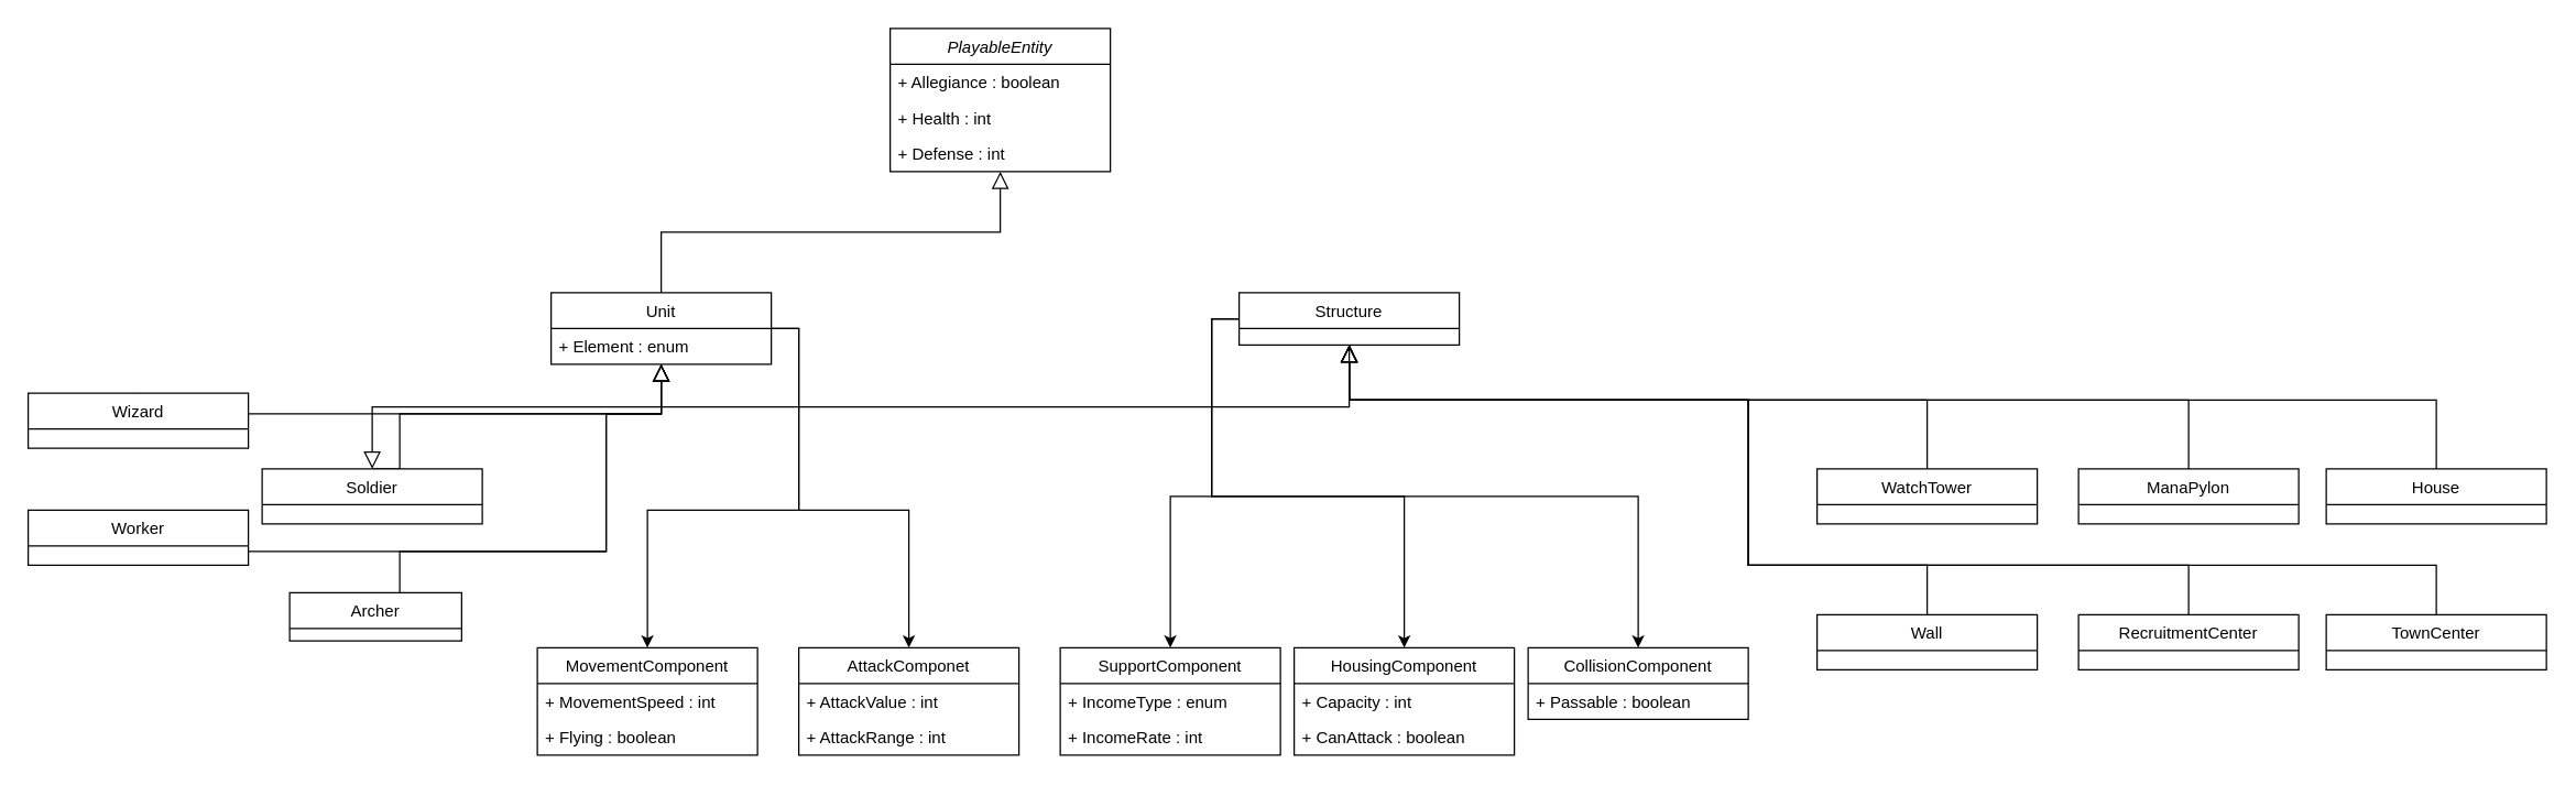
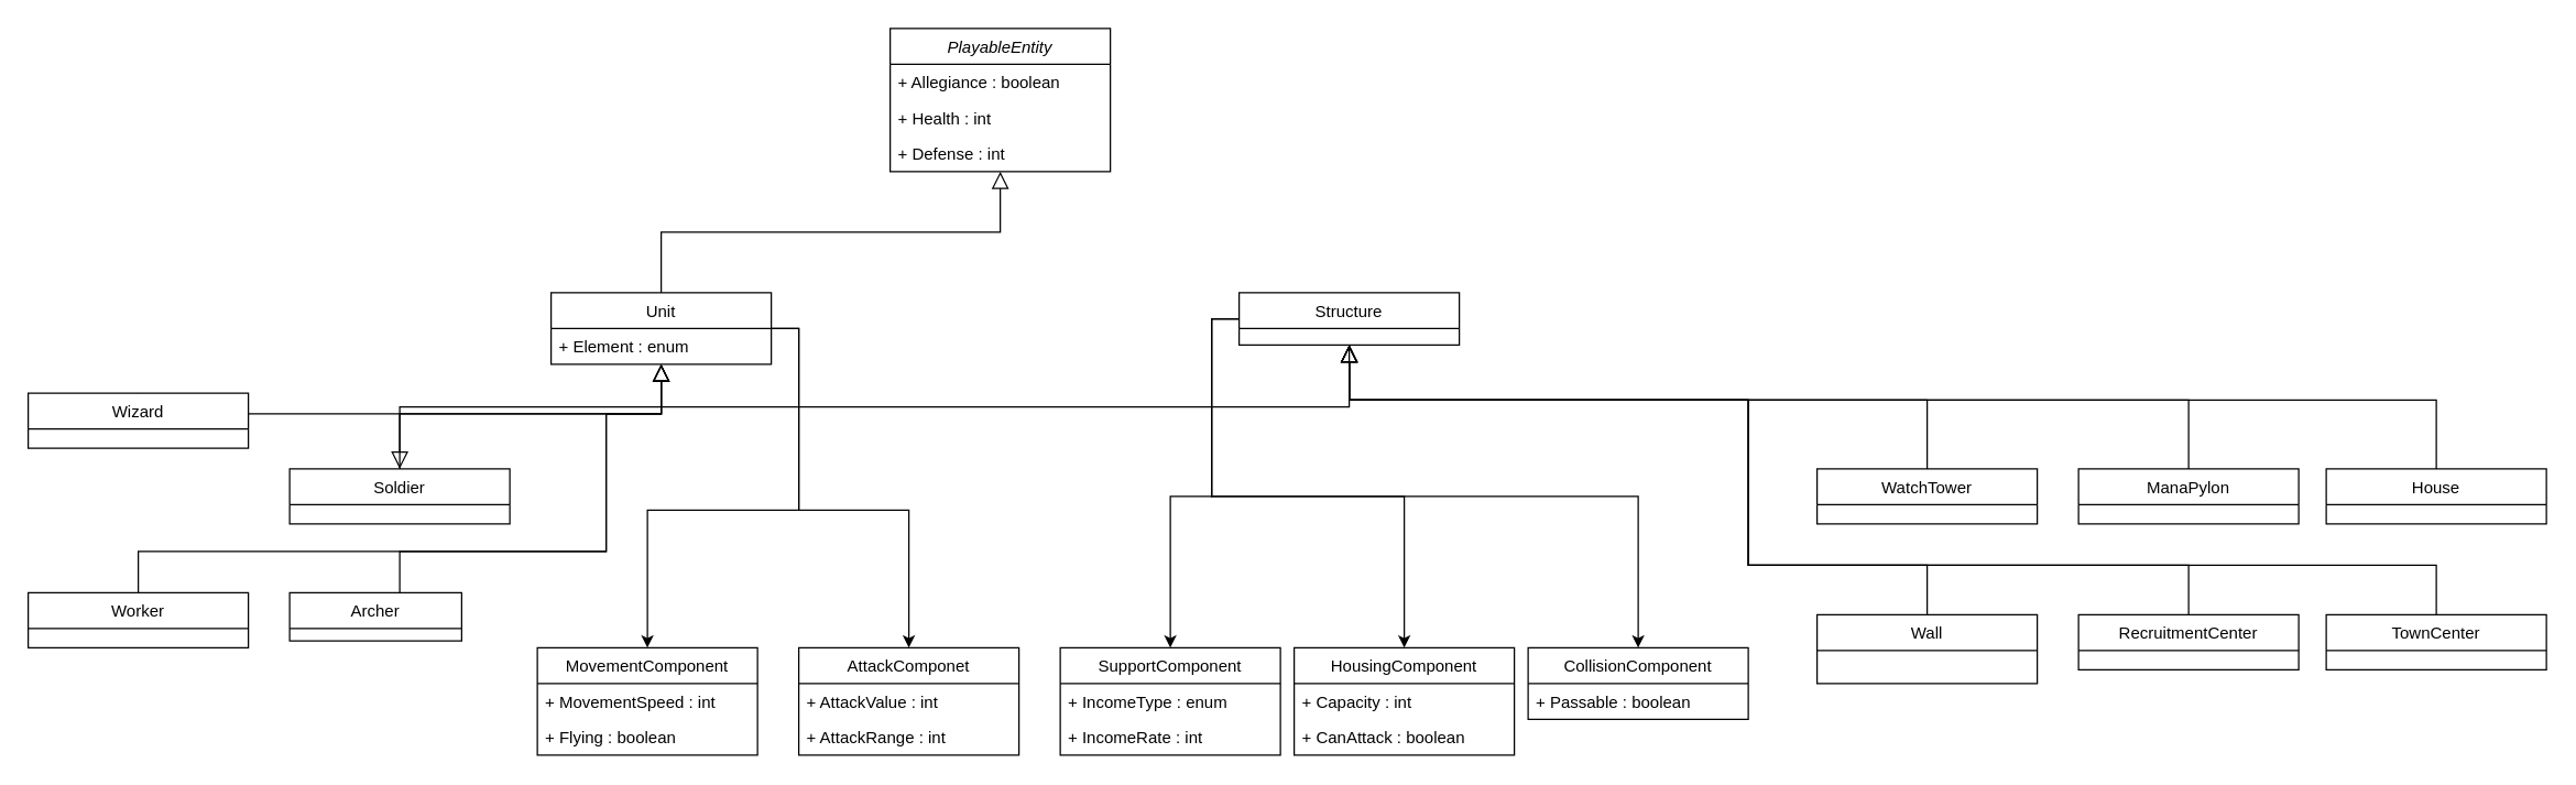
  <mxCell id="0" />
  <mxCell id="1" parent="0" />
  <mxCell id="2" value="PlayableEntity" style="swimlane;fontStyle=2;align=center;verticalAlign=top;childLayout=stackLayout;horizontal=1;startSize=26;horizontalStack=0;resizeParent=1;resizeLast=0;collapsible=1;marginBottom=0;rounded=0;shadow=0;strokeWidth=1;" parent="1" vertex="1"><mxGeometry x="646.41" y="20" width="160" height="104" as="geometry"><mxRectangle x="230" y="140" width="160" height="26" as="alternateBounds" /></mxGeometry></mxCell>
  <mxCell id="3" value="+ Allegiance : boolean" style="text;align=left;verticalAlign=top;spacingLeft=4;spacingRight=4;overflow=hidden;rotatable=0;points=[[0,0.5],[1,0.5]];portConstraint=eastwest;" parent="2" vertex="1"><mxGeometry y="26" width="160" height="26" as="geometry" /></mxCell>
  <mxCell id="4" value="+ Health : int" style="text;align=left;verticalAlign=top;spacingLeft=4;spacingRight=4;overflow=hidden;rotatable=0;points=[[0,0.5],[1,0.5]];portConstraint=eastwest;rounded=0;shadow=0;html=0;" parent="2" vertex="1"><mxGeometry y="52" width="160" height="26" as="geometry" /></mxCell>
  <mxCell id="5" value="+ Defense : int" style="text;align=left;verticalAlign=top;spacingLeft=4;spacingRight=4;overflow=hidden;rotatable=0;points=[[0,0.5],[1,0.5]];portConstraint=eastwest;rounded=0;shadow=0;html=0;" parent="2" vertex="1"><mxGeometry y="78" width="160" height="26" as="geometry" /></mxCell>
  <mxCell id="6" style="edgeStyle=orthogonalEdgeStyle;rounded=0;orthogonalLoop=1;jettySize=auto;html=1;exitX=1;exitY=0.5;exitDx=0;exitDy=0;entryX=0.5;entryY=0;entryDx=0;entryDy=0;endArrow=classic;endFill=1;endSize=6;" edge="1" parent="1" source="10" target="24"><mxGeometry relative="1" as="geometry"><Array as="points"><mxPoint x="580" y="238" /><mxPoint x="580" y="370" /><mxPoint x="660" y="370" /></Array></mxGeometry></mxCell>
  <mxCell id="7" style="edgeStyle=orthogonalEdgeStyle;rounded=0;orthogonalLoop=1;jettySize=auto;html=1;exitX=1;exitY=0.5;exitDx=0;exitDy=0;entryX=0.5;entryY=0;entryDx=0;entryDy=0;endArrow=classic;endFill=1;endSize=6;" edge="1" parent="1" source="10" target="27"><mxGeometry relative="1" as="geometry"><Array as="points"><mxPoint x="580" y="238" /><mxPoint x="580" y="370" /><mxPoint x="470" y="370" /></Array></mxGeometry></mxCell>
  <mxCell id="8" style="edgeStyle=orthogonalEdgeStyle;rounded=0;orthogonalLoop=1;jettySize=auto;html=1;exitX=0.5;exitY=1;exitDx=0;exitDy=0;endArrow=none;endFill=0;endSize=10;startArrow=block;startFill=0;startSize=10;jumpStyle=none;" edge="1" parent="1" source="10" target="41"><mxGeometry relative="1" as="geometry"><Array as="points"><mxPoint x="480" y="300" /><mxPoint x="440" y="300" /><mxPoint x="440" y="400" /><mxPoint x="290" y="400" /></Array></mxGeometry></mxCell>
  <mxCell id="9" style="edgeStyle=orthogonalEdgeStyle;rounded=0;orthogonalLoop=1;jettySize=auto;html=1;exitX=0.5;exitY=1;exitDx=0;exitDy=0;endArrow=none;endFill=0;endSize=10;startSize=10;startArrow=block;startFill=0;" edge="1" parent="1" source="10" target="38"><mxGeometry relative="1" as="geometry"><Array as="points"><mxPoint x="480" y="300" /><mxPoint x="440" y="300" /><mxPoint x="440" y="400" /><mxPoint x="100" y="400" /></Array></mxGeometry></mxCell>
  <mxCell id="10" value="Unit" style="swimlane;fontStyle=0;align=center;verticalAlign=top;childLayout=stackLayout;horizontal=1;startSize=26;horizontalStack=0;resizeParent=1;resizeLast=0;collapsible=1;marginBottom=0;rounded=0;shadow=0;strokeWidth=1;" parent="1" vertex="1"><mxGeometry x="400" y="212" width="160" height="52" as="geometry"><mxRectangle x="130" y="380" width="160" height="26" as="alternateBounds" /></mxGeometry></mxCell>
  <mxCell id="11" value="+ Element : enum" style="text;strokeColor=none;fillColor=none;align=left;verticalAlign=top;spacingLeft=4;spacingRight=4;overflow=hidden;rotatable=0;points=[[0,0.5],[1,0.5]];portConstraint=eastwest;" vertex="1" parent="10"><mxGeometry y="26" width="160" height="26" as="geometry" /></mxCell>
  <mxCell id="12" value="" style="endArrow=block;endSize=10;endFill=0;shadow=0;strokeWidth=1;rounded=0;edgeStyle=elbowEdgeStyle;elbow=vertical;" parent="1" source="10" target="2" edge="1"><mxGeometry width="160" relative="1" as="geometry"><mxPoint x="526.41" y="193" as="sourcePoint" /><mxPoint x="526.41" y="193" as="targetPoint" /></mxGeometry></mxCell>
  <mxCell id="13" style="edgeStyle=orthogonalEdgeStyle;rounded=0;orthogonalLoop=1;jettySize=auto;html=1;exitX=0;exitY=0.5;exitDx=0;exitDy=0;entryX=0.5;entryY=0;entryDx=0;entryDy=0;endArrow=classic;endFill=1;endSize=6;" edge="1" parent="1" source="22" target="33"><mxGeometry relative="1" as="geometry"><Array as="points"><mxPoint x="880" y="231" /><mxPoint x="880" y="360" /><mxPoint x="850" y="360" /></Array></mxGeometry></mxCell>
  <mxCell id="14" style="edgeStyle=orthogonalEdgeStyle;rounded=0;orthogonalLoop=1;jettySize=auto;html=1;exitX=0;exitY=0.5;exitDx=0;exitDy=0;entryX=0.5;entryY=0;entryDx=0;entryDy=0;endArrow=classic;endFill=1;endSize=6;" edge="1" parent="1" source="22" target="30"><mxGeometry relative="1" as="geometry" /></mxCell>
  <mxCell id="15" style="edgeStyle=orthogonalEdgeStyle;rounded=0;orthogonalLoop=1;jettySize=auto;html=1;exitX=0;exitY=0.5;exitDx=0;exitDy=0;entryX=0.5;entryY=0;entryDx=0;entryDy=0;endArrow=classic;endFill=1;endSize=6;" edge="1" parent="1" source="22" target="36"><mxGeometry relative="1" as="geometry"><Array as="points"><mxPoint x="880" y="231" /><mxPoint x="880" y="360" /><mxPoint x="1190" y="360" /></Array></mxGeometry></mxCell>
  <mxCell id="16" style="edgeStyle=orthogonalEdgeStyle;rounded=0;jumpStyle=none;orthogonalLoop=1;jettySize=auto;html=1;exitX=0.5;exitY=1;exitDx=0;exitDy=0;entryX=0.5;entryY=0;entryDx=0;entryDy=0;startArrow=block;startFill=0;startSize=10;endArrow=none;endFill=0;endSize=10;" edge="1" parent="1" source="22" target="44"><mxGeometry relative="1" as="geometry"><Array as="points"><mxPoint x="980" y="290" /><mxPoint x="1400" y="290" /></Array></mxGeometry></mxCell>
  <mxCell id="17" style="edgeStyle=orthogonalEdgeStyle;rounded=0;jumpStyle=none;orthogonalLoop=1;jettySize=auto;html=1;exitX=0.5;exitY=1;exitDx=0;exitDy=0;entryX=0.5;entryY=0;entryDx=0;entryDy=0;startArrow=block;startFill=0;startSize=10;endArrow=none;endFill=0;endSize=10;" edge="1" parent="1" source="22" target="45"><mxGeometry relative="1" as="geometry"><Array as="points"><mxPoint x="980" y="290" /><mxPoint x="1590" y="290" /></Array></mxGeometry></mxCell>
  <mxCell id="18" style="edgeStyle=orthogonalEdgeStyle;rounded=0;jumpStyle=none;orthogonalLoop=1;jettySize=auto;html=1;exitX=0.5;exitY=1;exitDx=0;exitDy=0;entryX=0.5;entryY=0;entryDx=0;entryDy=0;startArrow=block;startFill=0;startSize=10;endArrow=none;endFill=0;endSize=10;" edge="1" parent="1" source="22" target="46"><mxGeometry relative="1" as="geometry"><Array as="points"><mxPoint x="980" y="290" /><mxPoint x="1770" y="290" /></Array></mxGeometry></mxCell>
  <mxCell id="19" style="edgeStyle=orthogonalEdgeStyle;rounded=0;jumpStyle=none;orthogonalLoop=1;jettySize=auto;html=1;exitX=0.5;exitY=1;exitDx=0;exitDy=0;entryX=0.5;entryY=0;entryDx=0;entryDy=0;startArrow=block;startFill=0;startSize=10;endArrow=none;endFill=0;endSize=10;" edge="1" parent="1" source="22" target="48"><mxGeometry relative="1" as="geometry"><Array as="points"><mxPoint x="980" y="290" /><mxPoint x="1270" y="290" /><mxPoint x="1270" y="410" /><mxPoint x="1400" y="410" /></Array></mxGeometry></mxCell>
  <mxCell id="20" style="edgeStyle=orthogonalEdgeStyle;rounded=0;jumpStyle=none;orthogonalLoop=1;jettySize=auto;html=1;exitX=0.5;exitY=1;exitDx=0;exitDy=0;entryX=0.5;entryY=0;entryDx=0;entryDy=0;startArrow=block;startFill=0;startSize=10;endArrow=none;endFill=0;endSize=10;" edge="1" parent="1" source="22" target="49"><mxGeometry relative="1" as="geometry"><Array as="points"><mxPoint x="980" y="290" /><mxPoint x="1270" y="290" /><mxPoint x="1270" y="410" /><mxPoint x="1590" y="410" /></Array></mxGeometry></mxCell>
  <mxCell id="21" style="edgeStyle=orthogonalEdgeStyle;rounded=0;jumpStyle=none;orthogonalLoop=1;jettySize=auto;html=1;exitX=0.5;exitY=1;exitDx=0;exitDy=0;entryX=0.5;entryY=0;entryDx=0;entryDy=0;startArrow=block;startFill=0;startSize=10;endArrow=none;endFill=0;endSize=10;" edge="1" parent="1" source="22" target="47"><mxGeometry relative="1" as="geometry"><Array as="points"><mxPoint x="980" y="290" /><mxPoint x="1270" y="290" /><mxPoint x="1270" y="410" /><mxPoint x="1770" y="410" /></Array></mxGeometry></mxCell>
  <mxCell id="22" value="Structure" style="swimlane;fontStyle=0;align=center;verticalAlign=top;childLayout=stackLayout;horizontal=1;startSize=26;horizontalStack=0;resizeParent=1;resizeLast=0;collapsible=1;marginBottom=0;rounded=0;shadow=0;strokeWidth=1;" parent="1" vertex="1"><mxGeometry x="900" y="212" width="160" height="38" as="geometry"><mxRectangle x="340" y="380" width="170" height="26" as="alternateBounds" /></mxGeometry></mxCell>
  <mxCell id="23" value="" style="endArrow=block;endSize=10;endFill=0;shadow=0;strokeWidth=1;rounded=0;edgeStyle=elbowEdgeStyle;elbow=vertical;" parent="1" source="22" target="43" edge="1"><mxGeometry width="160" relative="1" as="geometry"><mxPoint x="536.41" y="363" as="sourcePoint" /><mxPoint x="636.41" y="261" as="targetPoint" /></mxGeometry></mxCell>
  <mxCell id="24" value="AttackComponet" style="swimlane;fontStyle=0;align=center;verticalAlign=top;childLayout=stackLayout;horizontal=1;startSize=26;horizontalStack=0;resizeParent=1;resizeLast=0;collapsible=1;marginBottom=0;rounded=0;shadow=0;strokeWidth=1;" vertex="1" parent="1"><mxGeometry x="580" y="470" width="160" height="78" as="geometry"><mxRectangle x="130" y="380" width="160" height="26" as="alternateBounds" /></mxGeometry></mxCell>
  <mxCell id="25" value="+ AttackValue : int&#10;" style="text;strokeColor=none;fillColor=none;align=left;verticalAlign=top;spacingLeft=4;spacingRight=4;overflow=hidden;rotatable=0;points=[[0,0.5],[1,0.5]];portConstraint=eastwest;" vertex="1" parent="24"><mxGeometry y="26" width="160" height="26" as="geometry" /></mxCell>
  <mxCell id="26" value="+ AttackRange : int" style="text;strokeColor=none;fillColor=none;align=left;verticalAlign=top;spacingLeft=4;spacingRight=4;overflow=hidden;rotatable=0;points=[[0,0.5],[1,0.5]];portConstraint=eastwest;" vertex="1" parent="24"><mxGeometry y="52" width="160" height="26" as="geometry" /></mxCell>
  <mxCell id="27" value="MovementComponent" style="swimlane;fontStyle=0;align=center;verticalAlign=top;childLayout=stackLayout;horizontal=1;startSize=26;horizontalStack=0;resizeParent=1;resizeLast=0;collapsible=1;marginBottom=0;rounded=0;shadow=0;strokeWidth=1;" vertex="1" parent="1"><mxGeometry x="390" y="470" width="160" height="78" as="geometry"><mxRectangle x="130" y="380" width="160" height="26" as="alternateBounds" /></mxGeometry></mxCell>
  <mxCell id="28" value="+ MovementSpeed : int" style="text;strokeColor=none;fillColor=none;align=left;verticalAlign=top;spacingLeft=4;spacingRight=4;overflow=hidden;rotatable=0;points=[[0,0.5],[1,0.5]];portConstraint=eastwest;" vertex="1" parent="27"><mxGeometry y="26" width="160" height="26" as="geometry" /></mxCell>
  <mxCell id="29" value="+ Flying : boolean" style="text;strokeColor=none;fillColor=none;align=left;verticalAlign=top;spacingLeft=4;spacingRight=4;overflow=hidden;rotatable=0;points=[[0,0.5],[1,0.5]];portConstraint=eastwest;" vertex="1" parent="27"><mxGeometry y="52" width="160" height="26" as="geometry" /></mxCell>
  <mxCell id="30" value="HousingComponent&#10;" style="swimlane;fontStyle=0;align=center;verticalAlign=top;childLayout=stackLayout;horizontal=1;startSize=26;horizontalStack=0;resizeParent=1;resizeLast=0;collapsible=1;marginBottom=0;rounded=0;shadow=0;strokeWidth=1;" vertex="1" parent="1"><mxGeometry x="940" y="470" width="160" height="78" as="geometry"><mxRectangle x="130" y="380" width="160" height="26" as="alternateBounds" /></mxGeometry></mxCell>
  <mxCell id="31" value="+ Capacity : int" style="text;strokeColor=none;fillColor=none;align=left;verticalAlign=top;spacingLeft=4;spacingRight=4;overflow=hidden;rotatable=0;points=[[0,0.5],[1,0.5]];portConstraint=eastwest;" vertex="1" parent="30"><mxGeometry y="26" width="160" height="26" as="geometry" /></mxCell>
  <mxCell id="32" value="+ CanAttack : boolean" style="text;strokeColor=none;fillColor=none;align=left;verticalAlign=top;spacingLeft=4;spacingRight=4;overflow=hidden;rotatable=0;points=[[0,0.5],[1,0.5]];portConstraint=eastwest;" vertex="1" parent="30"><mxGeometry y="52" width="160" height="26" as="geometry" /></mxCell>
  <mxCell id="33" value="SupportComponent" style="swimlane;fontStyle=0;align=center;verticalAlign=top;childLayout=stackLayout;horizontal=1;startSize=26;horizontalStack=0;resizeParent=1;resizeLast=0;collapsible=1;marginBottom=0;rounded=0;shadow=0;strokeWidth=1;" vertex="1" parent="1"><mxGeometry x="770" y="470" width="160" height="78" as="geometry"><mxRectangle x="130" y="380" width="160" height="26" as="alternateBounds" /></mxGeometry></mxCell>
  <mxCell id="34" value="+ IncomeType : enum" style="text;strokeColor=none;fillColor=none;align=left;verticalAlign=top;spacingLeft=4;spacingRight=4;overflow=hidden;rotatable=0;points=[[0,0.5],[1,0.5]];portConstraint=eastwest;" vertex="1" parent="33"><mxGeometry y="26" width="160" height="26" as="geometry" /></mxCell>
  <mxCell id="35" value="+ IncomeRate : int" style="text;strokeColor=none;fillColor=none;align=left;verticalAlign=top;spacingLeft=4;spacingRight=4;overflow=hidden;rotatable=0;points=[[0,0.5],[1,0.5]];portConstraint=eastwest;" vertex="1" parent="33"><mxGeometry y="52" width="160" height="26" as="geometry" /></mxCell>
  <mxCell id="36" value="CollisionComponent" style="swimlane;fontStyle=0;align=center;verticalAlign=top;childLayout=stackLayout;horizontal=1;startSize=26;horizontalStack=0;resizeParent=1;resizeLast=0;collapsible=1;marginBottom=0;rounded=0;shadow=0;strokeWidth=1;" vertex="1" parent="1"><mxGeometry x="1110" y="470" width="160" height="52" as="geometry"><mxRectangle x="130" y="380" width="160" height="26" as="alternateBounds" /></mxGeometry></mxCell>
  <mxCell id="37" value="+ Passable : boolean" style="text;strokeColor=none;fillColor=none;align=left;verticalAlign=top;spacingLeft=4;spacingRight=4;overflow=hidden;rotatable=0;points=[[0,0.5],[1,0.5]];portConstraint=eastwest;" vertex="1" parent="36"><mxGeometry y="26" width="160" height="26" as="geometry" /></mxCell>
- <mxCell id="38" value="Worker" style="swimlane;fontStyle=0;align=center;verticalAlign=top;childLayout=stackLayout;horizontal=1;startSize=26;horizontalStack=0;resizeParent=1;resizeLast=0;collapsible=1;marginBottom=0;rounded=0;shadow=0;strokeWidth=1;" vertex="1" parent="1"><mxGeometry x="20" y="370" width="160" height="40" as="geometry"><mxRectangle x="130" y="380" width="160" height="26" as="alternateBounds" /></mxGeometry></mxCell>
+ <mxCell id="38" value="Worker" style="swimlane;fontStyle=0;align=center;verticalAlign=top;childLayout=stackLayout;horizontal=1;startSize=26;horizontalStack=0;resizeParent=1;resizeLast=0;collapsible=1;marginBottom=0;rounded=0;shadow=0;strokeWidth=1;" vertex="1" parent="1"><mxGeometry x="20" y="430" width="160" height="40" as="geometry"><mxRectangle x="130" y="380" width="160" height="26" as="alternateBounds" /></mxGeometry></mxCell>
  <mxCell id="39" style="edgeStyle=orthogonalEdgeStyle;rounded=0;orthogonalLoop=1;jettySize=auto;html=1;exitX=0.5;exitY=0;exitDx=0;exitDy=0;endArrow=block;endFill=0;endSize=10;" edge="1" parent="1" source="40" target="10"><mxGeometry relative="1" as="geometry"><Array as="points"><mxPoint x="100" y="300" /><mxPoint x="480" y="300" /></Array></mxGeometry></mxCell>
  <mxCell id="40" value="Wizard" style="swimlane;fontStyle=0;align=center;verticalAlign=top;childLayout=stackLayout;horizontal=1;startSize=26;horizontalStack=0;resizeParent=1;resizeLast=0;collapsible=1;marginBottom=0;rounded=0;shadow=0;strokeWidth=1;" vertex="1" parent="1"><mxGeometry x="20" y="285" width="160" height="40" as="geometry"><mxRectangle x="130" y="380" width="160" height="26" as="alternateBounds" /></mxGeometry></mxCell>
  <mxCell id="41" value="Archer" style="swimlane;fontStyle=0;align=center;verticalAlign=top;childLayout=stackLayout;horizontal=1;startSize=26;horizontalStack=0;resizeParent=1;resizeLast=0;collapsible=1;marginBottom=0;rounded=0;shadow=0;strokeWidth=1;" vertex="1" parent="1"><mxGeometry x="210" y="430" width="125" height="35" as="geometry"><mxRectangle x="130" y="380" width="160" height="26" as="alternateBounds" /></mxGeometry></mxCell>
  <mxCell id="42" style="edgeStyle=orthogonalEdgeStyle;rounded=0;orthogonalLoop=1;jettySize=auto;html=1;exitX=0.5;exitY=0;exitDx=0;exitDy=0;endArrow=block;endFill=0;endSize=10;" edge="1" parent="1" source="43" target="10"><mxGeometry relative="1" as="geometry"><Array as="points"><mxPoint x="290" y="300" /><mxPoint x="480" y="300" /></Array></mxGeometry></mxCell>
- <mxCell id="43" value="Soldier" style="swimlane;fontStyle=0;align=center;verticalAlign=top;childLayout=stackLayout;horizontal=1;startSize=26;horizontalStack=0;resizeParent=1;resizeLast=0;collapsible=1;marginBottom=0;rounded=0;shadow=0;strokeWidth=1;" vertex="1" parent="1"><mxGeometry x="190" y="340" width="160" height="40" as="geometry"><mxRectangle x="130" y="380" width="160" height="26" as="alternateBounds" /></mxGeometry></mxCell>
+ <mxCell id="43" value="Soldier" style="swimlane;fontStyle=0;align=center;verticalAlign=top;childLayout=stackLayout;horizontal=1;startSize=26;horizontalStack=0;resizeParent=1;resizeLast=0;collapsible=1;marginBottom=0;rounded=0;shadow=0;strokeWidth=1;" vertex="1" parent="1"><mxGeometry x="210" y="340" width="160" height="40" as="geometry"><mxRectangle x="130" y="380" width="160" height="26" as="alternateBounds" /></mxGeometry></mxCell>
  <mxCell id="44" value="WatchTower" style="swimlane;fontStyle=0;align=center;verticalAlign=top;childLayout=stackLayout;horizontal=1;startSize=26;horizontalStack=0;resizeParent=1;resizeLast=0;collapsible=1;marginBottom=0;rounded=0;shadow=0;strokeWidth=1;" vertex="1" parent="1"><mxGeometry x="1320" y="340" width="160" height="40" as="geometry"><mxRectangle x="130" y="380" width="160" height="26" as="alternateBounds" /></mxGeometry></mxCell>
  <mxCell id="45" value="ManaPylon" style="swimlane;fontStyle=0;align=center;verticalAlign=top;childLayout=stackLayout;horizontal=1;startSize=26;horizontalStack=0;resizeParent=1;resizeLast=0;collapsible=1;marginBottom=0;rounded=0;shadow=0;strokeWidth=1;" vertex="1" parent="1"><mxGeometry x="1510" y="340" width="160" height="40" as="geometry"><mxRectangle x="130" y="380" width="160" height="26" as="alternateBounds" /></mxGeometry></mxCell>
  <mxCell id="46" value="House" style="swimlane;fontStyle=0;align=center;verticalAlign=top;childLayout=stackLayout;horizontal=1;startSize=26;horizontalStack=0;resizeParent=1;resizeLast=0;collapsible=1;marginBottom=0;rounded=0;shadow=0;strokeWidth=1;" vertex="1" parent="1"><mxGeometry x="1690" y="340" width="160" height="40" as="geometry"><mxRectangle x="130" y="380" width="160" height="26" as="alternateBounds" /></mxGeometry></mxCell>
  <mxCell id="47" value="TownCenter" style="swimlane;fontStyle=0;align=center;verticalAlign=top;childLayout=stackLayout;horizontal=1;startSize=26;horizontalStack=0;resizeParent=1;resizeLast=0;collapsible=1;marginBottom=0;rounded=0;shadow=0;strokeWidth=1;" vertex="1" parent="1"><mxGeometry x="1690" y="446" width="160" height="40" as="geometry"><mxRectangle x="130" y="380" width="160" height="26" as="alternateBounds" /></mxGeometry></mxCell>
- <mxCell id="48" value="Wall" style="swimlane;fontStyle=0;align=center;verticalAlign=top;childLayout=stackLayout;horizontal=1;startSize=26;horizontalStack=0;resizeParent=1;resizeLast=0;collapsible=1;marginBottom=0;rounded=0;shadow=0;strokeWidth=1;" vertex="1" parent="1"><mxGeometry x="1320" y="446" width="160" height="40" as="geometry"><mxRectangle x="130" y="380" width="160" height="26" as="alternateBounds" /></mxGeometry></mxCell>
+ <mxCell id="48" value="Wall" style="swimlane;fontStyle=0;align=center;verticalAlign=top;childLayout=stackLayout;horizontal=1;startSize=26;horizontalStack=0;resizeParent=1;resizeLast=0;collapsible=1;marginBottom=0;rounded=0;shadow=0;strokeWidth=1;" vertex="1" parent="1"><mxGeometry x="1320" y="446" width="160" height="50" as="geometry"><mxRectangle x="130" y="380" width="160" height="26" as="alternateBounds" /></mxGeometry></mxCell>
  <mxCell id="49" value="RecruitmentCenter" style="swimlane;fontStyle=0;align=center;verticalAlign=top;childLayout=stackLayout;horizontal=1;startSize=26;horizontalStack=0;resizeParent=1;resizeLast=0;collapsible=1;marginBottom=0;rounded=0;shadow=0;strokeWidth=1;" vertex="1" parent="1"><mxGeometry x="1510" y="446" width="160" height="40" as="geometry"><mxRectangle x="130" y="380" width="160" height="26" as="alternateBounds" /></mxGeometry></mxCell>
